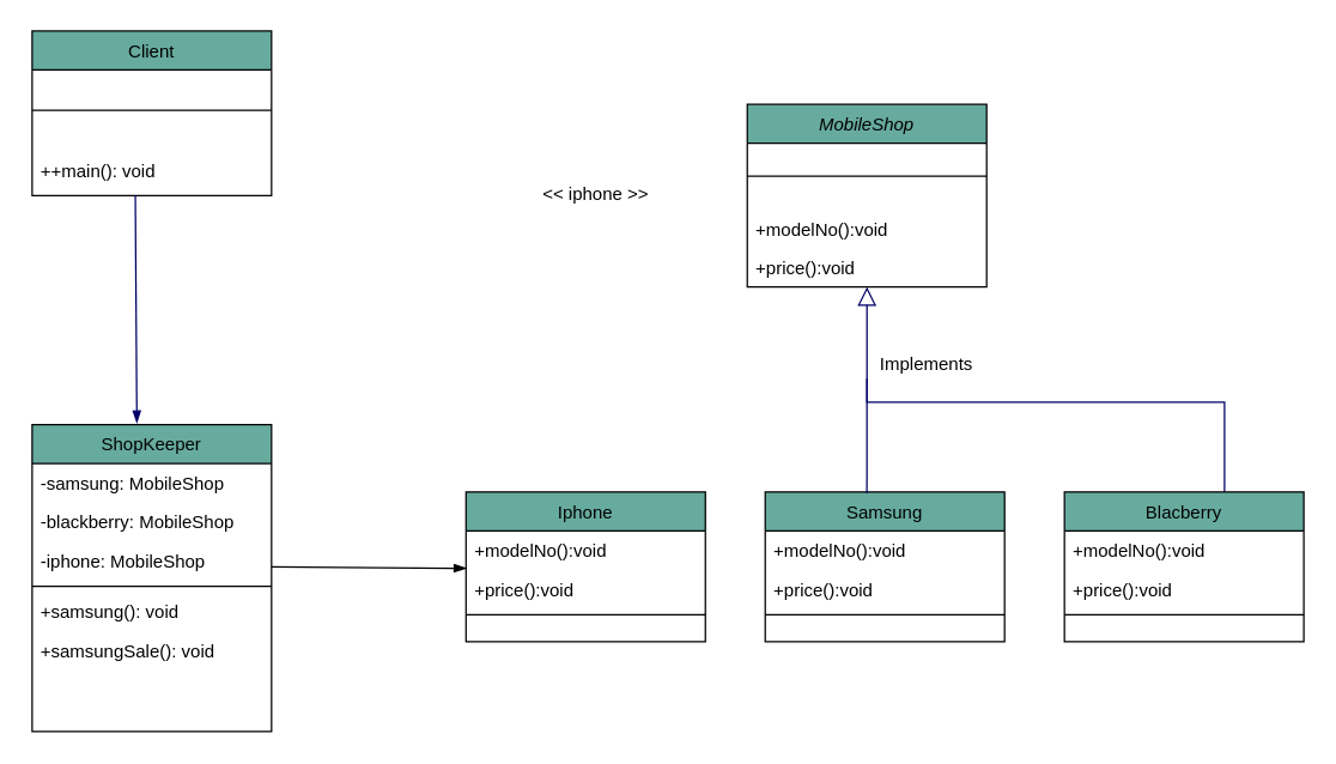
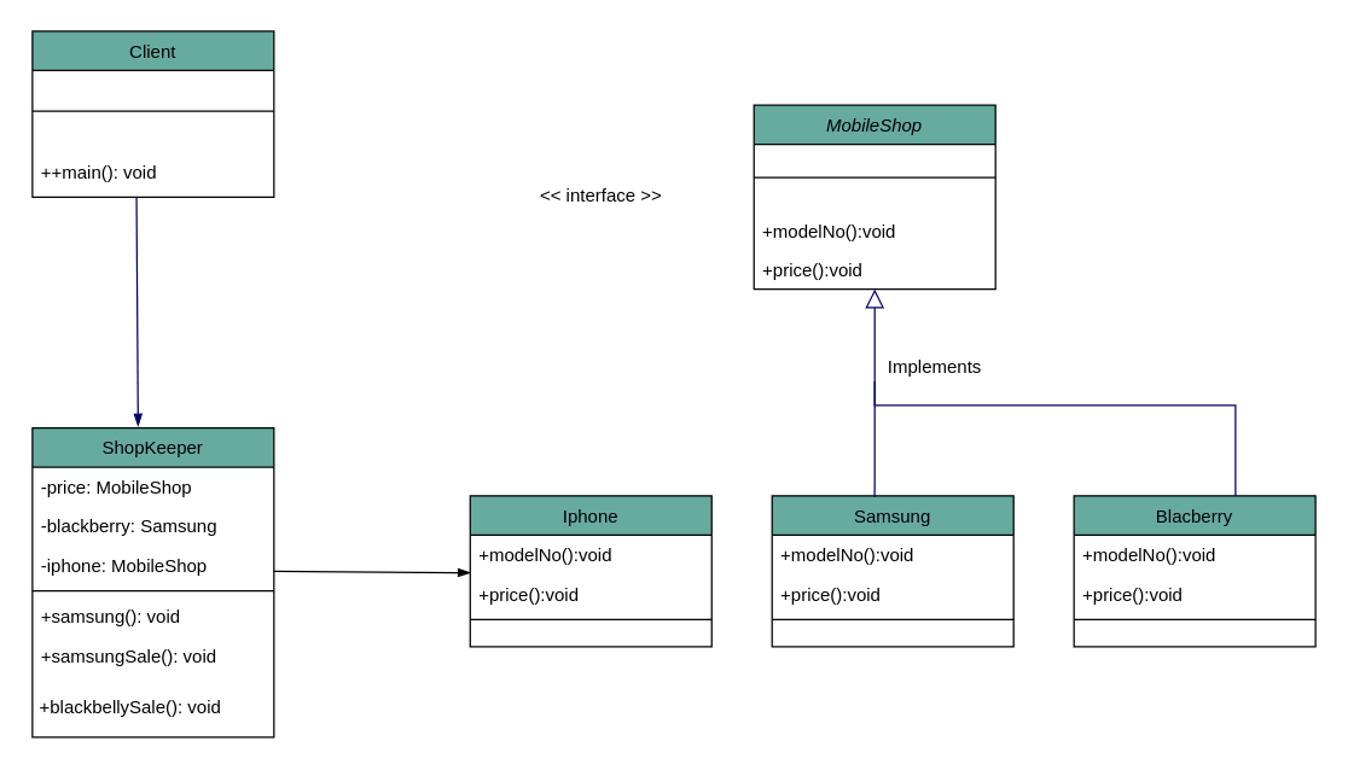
  <mxCell id="0" />
  <mxCell id="1" parent="0" />
  <mxCell id="2" value="MobileShop" style="swimlane;fontStyle=2;align=center;verticalAlign=top;childLayout=stackLayout;horizontal=1;startSize=26;horizontalStack=0;resizeParent=1;resizeLast=0;collapsible=1;marginBottom=0;rounded=0;shadow=0;strokeWidth=1;fillColor=#67AB9F;" parent="1" vertex="1"><mxGeometry x="499" y="69" width="160" height="122" as="geometry"><mxRectangle x="230" y="140" width="160" height="26" as="alternateBounds" /></mxGeometry></mxCell>
  <mxCell id="3" value="" style="line;html=1;strokeWidth=1;align=left;verticalAlign=middle;spacingTop=-1;spacingLeft=3;spacingRight=3;rotatable=0;labelPosition=right;points=[];portConstraint=eastwest;" parent="2" vertex="1"><mxGeometry y="26" width="160" height="44" as="geometry" /></mxCell>
  <mxCell id="4" value="+modelNo():void" style="text;align=left;verticalAlign=top;spacingLeft=4;spacingRight=4;overflow=hidden;rotatable=0;points=[[0,0.5],[1,0.5]];portConstraint=eastwest;" parent="2" vertex="1"><mxGeometry y="70" width="160" height="26" as="geometry" /></mxCell>
  <mxCell id="5" value="+price():void" style="text;align=left;verticalAlign=top;spacingLeft=4;spacingRight=4;overflow=hidden;rotatable=0;points=[[0,0.5],[1,0.5]];portConstraint=eastwest;" vertex="1" parent="2"><mxGeometry y="96" width="160" height="26" as="geometry" /></mxCell>
  <mxCell id="6" value="Iphone" style="swimlane;fontStyle=0;align=center;verticalAlign=top;childLayout=stackLayout;horizontal=1;startSize=26;horizontalStack=0;resizeParent=1;resizeLast=0;collapsible=1;marginBottom=0;rounded=0;shadow=0;strokeWidth=1;fillColor=#67AB9F;" parent="1" vertex="1"><mxGeometry x="311" y="328" width="160" height="100" as="geometry"><mxRectangle x="130" y="380" width="160" height="26" as="alternateBounds" /></mxGeometry></mxCell>
  <mxCell id="7" value="+modelNo():void" style="text;align=left;verticalAlign=top;spacingLeft=4;spacingRight=4;overflow=hidden;rotatable=0;points=[[0,0.5],[1,0.5]];portConstraint=eastwest;" parent="6" vertex="1"><mxGeometry y="26" width="160" height="26" as="geometry" /></mxCell>
  <mxCell id="8" value="+price():void" style="text;align=left;verticalAlign=top;spacingLeft=4;spacingRight=4;overflow=hidden;rotatable=0;points=[[0,0.5],[1,0.5]];portConstraint=eastwest;rounded=0;shadow=0;html=0;" parent="6" vertex="1"><mxGeometry y="52" width="160" height="26" as="geometry" /></mxCell>
  <mxCell id="9" value="" style="line;html=1;strokeWidth=1;align=left;verticalAlign=middle;spacingTop=-1;spacingLeft=3;spacingRight=3;rotatable=0;labelPosition=right;points=[];portConstraint=eastwest;" parent="6" vertex="1"><mxGeometry y="78" width="160" height="8" as="geometry" /></mxCell>
  <mxCell id="10" value="" style="endArrow=block;endSize=10;endFill=0;shadow=0;strokeWidth=1;rounded=0;edgeStyle=elbowEdgeStyle;elbow=vertical;strokeColor=#000066;" parent="1" target="2" edge="1"><mxGeometry width="160" relative="1" as="geometry"><mxPoint x="818" y="348" as="sourcePoint" /><mxPoint x="381" y="279" as="targetPoint" /><Array as="points"><mxPoint x="691" y="268" /></Array></mxGeometry></mxCell>
  <mxCell id="11" value="Client" style="swimlane;fontStyle=0;align=center;verticalAlign=top;childLayout=stackLayout;horizontal=1;startSize=26;horizontalStack=0;resizeParent=1;resizeLast=0;collapsible=1;marginBottom=0;rounded=0;shadow=0;strokeWidth=1;fillColor=#67AB9F;" parent="1" vertex="1"><mxGeometry x="21" y="20" width="160" height="110" as="geometry"><mxRectangle x="550" y="140" width="160" height="26" as="alternateBounds" /></mxGeometry></mxCell>
  <mxCell id="12" value="" style="line;html=1;strokeWidth=1;align=left;verticalAlign=middle;spacingTop=-1;spacingLeft=3;spacingRight=3;rotatable=0;labelPosition=right;points=[];portConstraint=eastwest;" parent="11" vertex="1"><mxGeometry y="26" width="160" height="54" as="geometry" /></mxCell>
  <mxCell id="13" value="++main(): void" style="text;align=left;verticalAlign=top;spacingLeft=4;spacingRight=4;overflow=hidden;rotatable=0;points=[[0,0.5],[1,0.5]];portConstraint=eastwest;" parent="11" vertex="1"><mxGeometry y="80" width="160" height="30" as="geometry" /></mxCell>
  <mxCell id="14" value="Samsung" style="swimlane;fontStyle=0;align=center;verticalAlign=top;childLayout=stackLayout;horizontal=1;startSize=26;horizontalStack=0;resizeParent=1;resizeLast=0;collapsible=1;marginBottom=0;rounded=0;shadow=0;strokeWidth=1;fillColor=#67AB9F;" vertex="1" parent="1"><mxGeometry x="511" y="328" width="160" height="100" as="geometry"><mxRectangle x="130" y="380" width="160" height="26" as="alternateBounds" /></mxGeometry></mxCell>
  <mxCell id="15" value="+modelNo():void" style="text;align=left;verticalAlign=top;spacingLeft=4;spacingRight=4;overflow=hidden;rotatable=0;points=[[0,0.5],[1,0.5]];portConstraint=eastwest;rounded=0;shadow=0;html=0;" vertex="1" parent="14"><mxGeometry y="26" width="160" height="26" as="geometry" /></mxCell>
  <mxCell id="16" value="+price():void" style="text;align=left;verticalAlign=top;spacingLeft=4;spacingRight=4;overflow=hidden;rotatable=0;points=[[0,0.5],[1,0.5]];portConstraint=eastwest;rounded=0;shadow=0;html=0;" vertex="1" parent="14"><mxGeometry y="52" width="160" height="26" as="geometry" /></mxCell>
  <mxCell id="17" value="" style="line;html=1;strokeWidth=1;align=left;verticalAlign=middle;spacingTop=-1;spacingLeft=3;spacingRight=3;rotatable=0;labelPosition=right;points=[];portConstraint=eastwest;" vertex="1" parent="14"><mxGeometry y="78" width="160" height="8" as="geometry" /></mxCell>
  <mxCell id="18" value="" style="endArrow=none;html=1;rounded=0;exitX=0.331;exitY=-0.022;exitDx=0;exitDy=0;exitPerimeter=0;strokeColor=#000066;" edge="1" parent="1"><mxGeometry width="50" height="50" relative="1" as="geometry"><mxPoint x="578.96" y="328.964" as="sourcePoint" /><mxPoint x="579" y="252" as="targetPoint" /></mxGeometry></mxCell>
  <mxCell id="19" value="ShopKeeper" style="swimlane;fontStyle=0;align=center;verticalAlign=top;childLayout=stackLayout;horizontal=1;startSize=26;horizontalStack=0;resizeParent=1;resizeLast=0;collapsible=1;marginBottom=0;rounded=0;shadow=0;strokeWidth=1;fillColor=#67AB9F;" vertex="1" parent="1"><mxGeometry x="21" y="283" width="160" height="205" as="geometry"><mxRectangle x="550" y="140" width="160" height="26" as="alternateBounds" /></mxGeometry></mxCell>
- <mxCell id="20" value="-samsung: MobileShop" style="text;align=left;verticalAlign=top;spacingLeft=4;spacingRight=4;overflow=hidden;rotatable=0;points=[[0,0.5],[1,0.5]];portConstraint=eastwest;rounded=0;shadow=0;html=0;" vertex="1" parent="19"><mxGeometry y="26" width="160" height="26" as="geometry" /></mxCell>
- <mxCell id="21" value="-blackberry: MobileShop" style="text;align=left;verticalAlign=top;spacingLeft=4;spacingRight=4;overflow=hidden;rotatable=0;points=[[0,0.5],[1,0.5]];portConstraint=eastwest;rounded=0;shadow=0;html=0;" vertex="1" parent="19"><mxGeometry y="52" width="160" height="26" as="geometry" /></mxCell>
+ <mxCell id="20" value="-price: MobileShop" style="text;align=left;verticalAlign=top;spacingLeft=4;spacingRight=4;overflow=hidden;rotatable=0;points=[[0,0.5],[1,0.5]];portConstraint=eastwest;rounded=0;shadow=0;html=0;" vertex="1" parent="19"><mxGeometry y="26" width="160" height="26" as="geometry" /></mxCell>
+ <mxCell id="21" value="-blackberry: Samsung" style="text;align=left;verticalAlign=top;spacingLeft=4;spacingRight=4;overflow=hidden;rotatable=0;points=[[0,0.5],[1,0.5]];portConstraint=eastwest;rounded=0;shadow=0;html=0;" vertex="1" parent="19"><mxGeometry y="52" width="160" height="26" as="geometry" /></mxCell>
  <mxCell id="22" value="-iphone: MobileShop" style="text;align=left;verticalAlign=top;spacingLeft=4;spacingRight=4;overflow=hidden;rotatable=0;points=[[0,0.5],[1,0.5]];portConstraint=eastwest;" vertex="1" parent="19"><mxGeometry y="78" width="160" height="26" as="geometry" /></mxCell>
  <mxCell id="23" value="" style="line;html=1;strokeWidth=1;align=left;verticalAlign=middle;spacingTop=-1;spacingLeft=3;spacingRight=3;rotatable=0;labelPosition=right;points=[];portConstraint=eastwest;" vertex="1" parent="19"><mxGeometry y="104" width="160" height="8" as="geometry" /></mxCell>
  <mxCell id="24" value="+samsung(): void" style="text;align=left;verticalAlign=top;spacingLeft=4;spacingRight=4;overflow=hidden;rotatable=0;points=[[0,0.5],[1,0.5]];portConstraint=eastwest;" vertex="1" parent="19"><mxGeometry y="112" width="160" height="26" as="geometry" /></mxCell>
  <mxCell id="25" value="+samsungSale(): void" style="text;align=left;verticalAlign=top;spacingLeft=4;spacingRight=4;overflow=hidden;rotatable=0;points=[[0,0.5],[1,0.5]];portConstraint=eastwest;" vertex="1" parent="19"><mxGeometry y="138" width="160" height="26" as="geometry" /></mxCell>
  <mxCell id="26" value="" style="endArrow=none;html=1;rounded=0;startArrow=blockThin;startFill=1;entryX=0.431;entryY=1.09;entryDx=0;entryDy=0;entryPerimeter=0;strokeColor=#000066;" edge="1" parent="1"><mxGeometry width="50" height="50" relative="1" as="geometry"><mxPoint x="91" y="282" as="sourcePoint" /><mxPoint x="89.96" y="129.7" as="targetPoint" /></mxGeometry></mxCell>
+ <mxCell id="27" value="+blackbellySale(): void" style="text;align=left;verticalAlign=top;spacingLeft=4;spacingRight=4;overflow=hidden;rotatable=0;points=[[0,0.5],[1,0.5]];portConstraint=eastwest;" vertex="1" parent="1"><mxGeometry x="20" y="455" width="160" height="26" as="geometry" /></mxCell>
  <mxCell id="28" value="" style="endArrow=none;html=1;rounded=0;startArrow=blockThin;startFill=1;entryX=0.431;entryY=1.09;entryDx=0;entryDy=0;entryPerimeter=0;exitX=0.002;exitY=0.962;exitDx=0;exitDy=0;exitPerimeter=0;" edge="1" parent="1" source="7"><mxGeometry width="50" height="50" relative="1" as="geometry"><mxPoint x="291" y="378.004" as="sourcePoint" /><mxPoint x="181" y="378" as="targetPoint" /></mxGeometry></mxCell>
  <mxCell id="29" value="Blacberry" style="swimlane;fontStyle=0;align=center;verticalAlign=top;childLayout=stackLayout;horizontal=1;startSize=26;horizontalStack=0;resizeParent=1;resizeLast=0;collapsible=1;marginBottom=0;rounded=0;shadow=0;strokeWidth=1;fillColor=#67AB9F;" vertex="1" parent="1"><mxGeometry x="711" y="328" width="160" height="100" as="geometry"><mxRectangle x="130" y="380" width="160" height="26" as="alternateBounds" /></mxGeometry></mxCell>
  <mxCell id="30" value="+modelNo():void" style="text;align=left;verticalAlign=top;spacingLeft=4;spacingRight=4;overflow=hidden;rotatable=0;points=[[0,0.5],[1,0.5]];portConstraint=eastwest;rounded=0;shadow=0;html=0;" vertex="1" parent="29"><mxGeometry y="26" width="160" height="26" as="geometry" /></mxCell>
  <mxCell id="31" value="+price():void" style="text;align=left;verticalAlign=top;spacingLeft=4;spacingRight=4;overflow=hidden;rotatable=0;points=[[0,0.5],[1,0.5]];portConstraint=eastwest;rounded=0;shadow=0;html=0;" vertex="1" parent="29"><mxGeometry y="52" width="160" height="26" as="geometry" /></mxCell>
  <mxCell id="32" value="" style="line;html=1;strokeWidth=1;align=left;verticalAlign=middle;spacingTop=-1;spacingLeft=3;spacingRight=3;rotatable=0;labelPosition=right;points=[];portConstraint=eastwest;" vertex="1" parent="29"><mxGeometry y="78" width="160" height="8" as="geometry" /></mxCell>
  <mxCell id="33" value="Implements" style="text;html=1;strokeColor=none;fillColor=none;align=center;verticalAlign=middle;whiteSpace=wrap;rounded=0;" vertex="1" parent="1"><mxGeometry x="589" y="228" width="60" height="30" as="geometry" /></mxCell>
- <mxCell id="34" value="&amp;lt;&amp;lt; iphone &amp;gt;&amp;gt;" style="text;html=1;strokeColor=none;fillColor=none;align=center;verticalAlign=middle;whiteSpace=wrap;rounded=0;" vertex="1" parent="1"><mxGeometry x="353" y="114" width="90" height="30" as="geometry" /></mxCell>
+ <mxCell id="34" value="&amp;lt;&amp;lt; interface &amp;gt;&amp;gt;" style="text;html=1;strokeColor=none;fillColor=none;align=center;verticalAlign=middle;whiteSpace=wrap;rounded=0;" vertex="1" parent="1"><mxGeometry x="353" y="114" width="90" height="30" as="geometry" /></mxCell>
